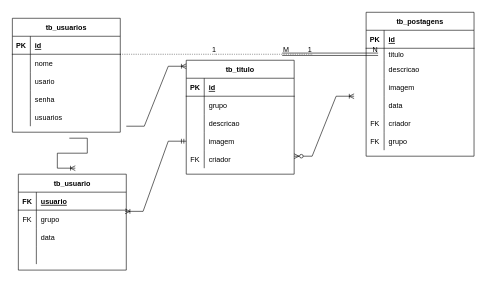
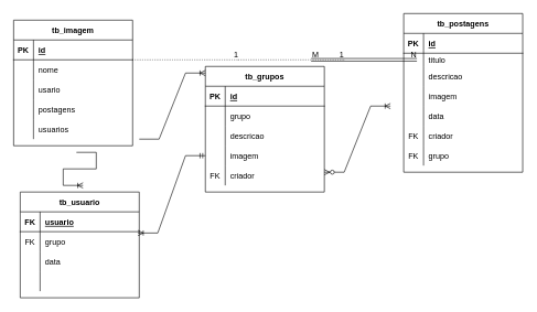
  <mxCell id="0" />
  <mxCell id="1" parent="0" />
- <mxCell id="2" value="tb_usuarios" style="shape=table;startSize=30;container=1;collapsible=1;childLayout=tableLayout;fixedRows=1;rowLines=0;fontStyle=1;align=center;resizeLast=1;" vertex="1" parent="1"><mxGeometry x="20" y="30" width="180" height="190" as="geometry" /></mxCell>
+ <mxCell id="2" value="tb_imagem" style="shape=table;startSize=30;container=1;collapsible=1;childLayout=tableLayout;fixedRows=1;rowLines=0;fontStyle=1;align=center;resizeLast=1;" vertex="1" parent="1"><mxGeometry x="20" y="30" width="180" height="190" as="geometry" /></mxCell>
  <mxCell id="3" value="" style="shape=tableRow;horizontal=0;startSize=0;swimlaneHead=0;swimlaneBody=0;fillColor=none;collapsible=0;dropTarget=0;points=[[0,0.5],[1,0.5]];portConstraint=eastwest;top=0;left=0;right=0;bottom=1;" vertex="1" parent="2"><mxGeometry y="30" width="180" height="30" as="geometry" /></mxCell>
  <mxCell id="4" value="PK" style="shape=partialRectangle;connectable=0;fillColor=none;top=0;left=0;bottom=0;right=0;fontStyle=1;overflow=hidden;" vertex="1" parent="3"><mxGeometry width="30" height="30" as="geometry"><mxRectangle width="30" height="30" as="alternateBounds" /></mxGeometry></mxCell>
  <mxCell id="5" value="id" style="shape=partialRectangle;connectable=0;fillColor=none;top=0;left=0;bottom=0;right=0;align=left;spacingLeft=6;fontStyle=5;overflow=hidden;" vertex="1" parent="3"><mxGeometry x="30" width="150" height="30" as="geometry"><mxRectangle width="150" height="30" as="alternateBounds" /></mxGeometry></mxCell>
  <mxCell id="6" value="" style="shape=tableRow;horizontal=0;startSize=0;swimlaneHead=0;swimlaneBody=0;fillColor=none;collapsible=0;dropTarget=0;points=[[0,0.5],[1,0.5]];portConstraint=eastwest;top=0;left=0;right=0;bottom=0;" vertex="1" parent="2"><mxGeometry y="60" width="180" height="30" as="geometry" /></mxCell>
  <mxCell id="7" value="" style="shape=partialRectangle;connectable=0;fillColor=none;top=0;left=0;bottom=0;right=0;editable=1;overflow=hidden;" vertex="1" parent="6"><mxGeometry width="30" height="30" as="geometry"><mxRectangle width="30" height="30" as="alternateBounds" /></mxGeometry></mxCell>
  <mxCell id="8" value="nome" style="shape=partialRectangle;connectable=0;fillColor=none;top=0;left=0;bottom=0;right=0;align=left;spacingLeft=6;overflow=hidden;" vertex="1" parent="6"><mxGeometry x="30" width="150" height="30" as="geometry"><mxRectangle width="150" height="30" as="alternateBounds" /></mxGeometry></mxCell>
  <mxCell id="9" value="" style="shape=tableRow;horizontal=0;startSize=0;swimlaneHead=0;swimlaneBody=0;fillColor=none;collapsible=0;dropTarget=0;points=[[0,0.5],[1,0.5]];portConstraint=eastwest;top=0;left=0;right=0;bottom=0;" vertex="1" parent="2"><mxGeometry y="90" width="180" height="30" as="geometry" /></mxCell>
  <mxCell id="10" value="" style="shape=partialRectangle;connectable=0;fillColor=none;top=0;left=0;bottom=0;right=0;editable=1;overflow=hidden;" vertex="1" parent="9"><mxGeometry width="30" height="30" as="geometry"><mxRectangle width="30" height="30" as="alternateBounds" /></mxGeometry></mxCell>
  <mxCell id="11" value="usario" style="shape=partialRectangle;connectable=0;fillColor=none;top=0;left=0;bottom=0;right=0;align=left;spacingLeft=6;overflow=hidden;" vertex="1" parent="9"><mxGeometry x="30" width="150" height="30" as="geometry"><mxRectangle width="150" height="30" as="alternateBounds" /></mxGeometry></mxCell>
  <mxCell id="12" value="" style="shape=tableRow;horizontal=0;startSize=0;swimlaneHead=0;swimlaneBody=0;fillColor=none;collapsible=0;dropTarget=0;points=[[0,0.5],[1,0.5]];portConstraint=eastwest;top=0;left=0;right=0;bottom=0;" vertex="1" parent="2"><mxGeometry y="120" width="180" height="30" as="geometry" /></mxCell>
  <mxCell id="13" value="" style="shape=partialRectangle;connectable=0;fillColor=none;top=0;left=0;bottom=0;right=0;editable=1;overflow=hidden;" vertex="1" parent="12"><mxGeometry width="30" height="30" as="geometry"><mxRectangle width="30" height="30" as="alternateBounds" /></mxGeometry></mxCell>
- <mxCell id="14" value="senha" style="shape=partialRectangle;connectable=0;fillColor=none;top=0;left=0;bottom=0;right=0;align=left;spacingLeft=6;overflow=hidden;" vertex="1" parent="12"><mxGeometry x="30" width="150" height="30" as="geometry"><mxRectangle width="150" height="30" as="alternateBounds" /></mxGeometry></mxCell>
+ <mxCell id="14" value="postagens" style="shape=partialRectangle;connectable=0;fillColor=none;top=0;left=0;bottom=0;right=0;align=left;spacingLeft=6;overflow=hidden;" vertex="1" parent="12"><mxGeometry x="30" width="150" height="30" as="geometry"><mxRectangle width="150" height="30" as="alternateBounds" /></mxGeometry></mxCell>
  <mxCell id="15" value="" style="shape=tableRow;horizontal=0;startSize=0;swimlaneHead=0;swimlaneBody=0;fillColor=none;collapsible=0;dropTarget=0;points=[[0,0.5],[1,0.5]];portConstraint=eastwest;top=0;left=0;right=0;bottom=0;" vertex="1" parent="2"><mxGeometry y="150" width="180" height="30" as="geometry" /></mxCell>
  <mxCell id="16" value="" style="shape=partialRectangle;connectable=0;fillColor=none;top=0;left=0;bottom=0;right=0;editable=1;overflow=hidden;" vertex="1" parent="15"><mxGeometry width="30" height="30" as="geometry"><mxRectangle width="30" height="30" as="alternateBounds" /></mxGeometry></mxCell>
  <mxCell id="17" value="usuarios" style="shape=partialRectangle;connectable=0;fillColor=none;top=0;left=0;bottom=0;right=0;align=left;spacingLeft=6;overflow=hidden;" vertex="1" parent="15"><mxGeometry x="30" width="150" height="30" as="geometry"><mxRectangle width="150" height="30" as="alternateBounds" /></mxGeometry></mxCell>
  <mxCell id="18" value="tb_usuario" style="shape=table;startSize=30;container=1;collapsible=1;childLayout=tableLayout;fixedRows=1;rowLines=0;fontStyle=1;align=center;resizeLast=1;" vertex="1" parent="1"><mxGeometry x="30" y="290" width="180" height="160" as="geometry" /></mxCell>
  <mxCell id="19" value="" style="shape=tableRow;horizontal=0;startSize=0;swimlaneHead=0;swimlaneBody=0;fillColor=none;collapsible=0;dropTarget=0;points=[[0,0.5],[1,0.5]];portConstraint=eastwest;top=0;left=0;right=0;bottom=1;" vertex="1" parent="18"><mxGeometry y="30" width="180" height="30" as="geometry" /></mxCell>
  <mxCell id="20" value="FK" style="shape=partialRectangle;connectable=0;fillColor=none;top=0;left=0;bottom=0;right=0;fontStyle=1;overflow=hidden;" vertex="1" parent="19"><mxGeometry width="30" height="30" as="geometry"><mxRectangle width="30" height="30" as="alternateBounds" /></mxGeometry></mxCell>
  <mxCell id="21" value="usuario" style="shape=partialRectangle;connectable=0;fillColor=none;top=0;left=0;bottom=0;right=0;align=left;spacingLeft=6;fontStyle=5;overflow=hidden;" vertex="1" parent="19"><mxGeometry x="30" width="150" height="30" as="geometry"><mxRectangle width="150" height="30" as="alternateBounds" /></mxGeometry></mxCell>
  <mxCell id="22" value="" style="shape=tableRow;horizontal=0;startSize=0;swimlaneHead=0;swimlaneBody=0;fillColor=none;collapsible=0;dropTarget=0;points=[[0,0.5],[1,0.5]];portConstraint=eastwest;top=0;left=0;right=0;bottom=0;" vertex="1" parent="18"><mxGeometry y="60" width="180" height="30" as="geometry" /></mxCell>
  <mxCell id="23" value="FK" style="shape=partialRectangle;connectable=0;fillColor=none;top=0;left=0;bottom=0;right=0;editable=1;overflow=hidden;" vertex="1" parent="22"><mxGeometry width="30" height="30" as="geometry"><mxRectangle width="30" height="30" as="alternateBounds" /></mxGeometry></mxCell>
  <mxCell id="24" value="grupo" style="shape=partialRectangle;connectable=0;fillColor=none;top=0;left=0;bottom=0;right=0;align=left;spacingLeft=6;overflow=hidden;" vertex="1" parent="22"><mxGeometry x="30" width="150" height="30" as="geometry"><mxRectangle width="150" height="30" as="alternateBounds" /></mxGeometry></mxCell>
  <mxCell id="25" value="" style="shape=tableRow;horizontal=0;startSize=0;swimlaneHead=0;swimlaneBody=0;fillColor=none;collapsible=0;dropTarget=0;points=[[0,0.5],[1,0.5]];portConstraint=eastwest;top=0;left=0;right=0;bottom=0;" vertex="1" parent="18"><mxGeometry y="90" width="180" height="30" as="geometry" /></mxCell>
  <mxCell id="26" value="" style="shape=partialRectangle;connectable=0;fillColor=none;top=0;left=0;bottom=0;right=0;editable=1;overflow=hidden;" vertex="1" parent="25"><mxGeometry width="30" height="30" as="geometry"><mxRectangle width="30" height="30" as="alternateBounds" /></mxGeometry></mxCell>
  <mxCell id="27" value="data" style="shape=partialRectangle;connectable=0;fillColor=none;top=0;left=0;bottom=0;right=0;align=left;spacingLeft=6;overflow=hidden;" vertex="1" parent="25"><mxGeometry x="30" width="150" height="30" as="geometry"><mxRectangle width="150" height="30" as="alternateBounds" /></mxGeometry></mxCell>
  <mxCell id="28" value="" style="shape=tableRow;horizontal=0;startSize=0;swimlaneHead=0;swimlaneBody=0;fillColor=none;collapsible=0;dropTarget=0;points=[[0,0.5],[1,0.5]];portConstraint=eastwest;top=0;left=0;right=0;bottom=0;" vertex="1" parent="18"><mxGeometry y="120" width="180" height="30" as="geometry" /></mxCell>
  <mxCell id="29" value="" style="shape=partialRectangle;connectable=0;fillColor=none;top=0;left=0;bottom=0;right=0;editable=1;overflow=hidden;" vertex="1" parent="28"><mxGeometry width="30" height="30" as="geometry"><mxRectangle width="30" height="30" as="alternateBounds" /></mxGeometry></mxCell>
  <mxCell id="30" value="" style="shape=partialRectangle;connectable=0;fillColor=none;top=0;left=0;bottom=0;right=0;align=left;spacingLeft=6;overflow=hidden;" vertex="1" parent="28"><mxGeometry x="30" width="150" height="30" as="geometry"><mxRectangle width="150" height="30" as="alternateBounds" /></mxGeometry></mxCell>
  <mxCell id="31" value="tb_postagens" style="shape=table;startSize=30;container=1;collapsible=1;childLayout=tableLayout;fixedRows=1;rowLines=0;fontStyle=1;align=center;resizeLast=1;" vertex="1" parent="1"><mxGeometry x="610" y="20" width="180" height="240" as="geometry" /></mxCell>
  <mxCell id="32" value="" style="shape=tableRow;horizontal=0;startSize=0;swimlaneHead=0;swimlaneBody=0;fillColor=none;collapsible=0;dropTarget=0;points=[[0,0.5],[1,0.5]];portConstraint=eastwest;top=0;left=0;right=0;bottom=1;" vertex="1" parent="31"><mxGeometry y="30" width="180" height="30" as="geometry" /></mxCell>
  <mxCell id="33" value="PK" style="shape=partialRectangle;connectable=0;fillColor=none;top=0;left=0;bottom=0;right=0;fontStyle=1;overflow=hidden;" vertex="1" parent="32"><mxGeometry width="30" height="30" as="geometry"><mxRectangle width="30" height="30" as="alternateBounds" /></mxGeometry></mxCell>
  <mxCell id="34" value="id" style="shape=partialRectangle;connectable=0;fillColor=none;top=0;left=0;bottom=0;right=0;align=left;spacingLeft=6;fontStyle=5;overflow=hidden;" vertex="1" parent="32"><mxGeometry x="30" width="150" height="30" as="geometry"><mxRectangle width="150" height="30" as="alternateBounds" /></mxGeometry></mxCell>
  <mxCell id="35" value="" style="shape=tableRow;horizontal=0;startSize=0;swimlaneHead=0;swimlaneBody=0;fillColor=none;collapsible=0;dropTarget=0;points=[[0,0.5],[1,0.5]];portConstraint=eastwest;top=0;left=0;right=0;bottom=0;" vertex="1" parent="31"><mxGeometry y="60" width="180" height="20" as="geometry" /></mxCell>
  <mxCell id="36" value="" style="shape=partialRectangle;connectable=0;fillColor=none;top=0;left=0;bottom=0;right=0;editable=1;overflow=hidden;" vertex="1" parent="35"><mxGeometry width="30" height="20" as="geometry"><mxRectangle width="30" height="20" as="alternateBounds" /></mxGeometry></mxCell>
  <mxCell id="37" value="titulo" style="shape=partialRectangle;connectable=0;fillColor=none;top=0;left=0;bottom=0;right=0;align=left;spacingLeft=6;overflow=hidden;" vertex="1" parent="35"><mxGeometry x="30" width="150" height="20" as="geometry"><mxRectangle width="150" height="20" as="alternateBounds" /></mxGeometry></mxCell>
  <mxCell id="38" value="" style="shape=tableRow;horizontal=0;startSize=0;swimlaneHead=0;swimlaneBody=0;fillColor=none;collapsible=0;dropTarget=0;points=[[0,0.5],[1,0.5]];portConstraint=eastwest;top=0;left=0;right=0;bottom=0;" vertex="1" parent="31"><mxGeometry y="80" width="180" height="30" as="geometry" /></mxCell>
  <mxCell id="39" value="" style="shape=partialRectangle;connectable=0;fillColor=none;top=0;left=0;bottom=0;right=0;editable=1;overflow=hidden;" vertex="1" parent="38"><mxGeometry width="30" height="30" as="geometry"><mxRectangle width="30" height="30" as="alternateBounds" /></mxGeometry></mxCell>
  <mxCell id="40" value="descricao" style="shape=partialRectangle;connectable=0;fillColor=none;top=0;left=0;bottom=0;right=0;align=left;spacingLeft=6;overflow=hidden;" vertex="1" parent="38"><mxGeometry x="30" width="150" height="30" as="geometry"><mxRectangle width="150" height="30" as="alternateBounds" /></mxGeometry></mxCell>
  <mxCell id="41" value="" style="shape=tableRow;horizontal=0;startSize=0;swimlaneHead=0;swimlaneBody=0;fillColor=none;collapsible=0;dropTarget=0;points=[[0,0.5],[1,0.5]];portConstraint=eastwest;top=0;left=0;right=0;bottom=0;" vertex="1" parent="31"><mxGeometry y="110" width="180" height="30" as="geometry" /></mxCell>
  <mxCell id="42" value="" style="shape=partialRectangle;connectable=0;fillColor=none;top=0;left=0;bottom=0;right=0;editable=1;overflow=hidden;" vertex="1" parent="41"><mxGeometry width="30" height="30" as="geometry"><mxRectangle width="30" height="30" as="alternateBounds" /></mxGeometry></mxCell>
  <mxCell id="43" value="imagem" style="shape=partialRectangle;connectable=0;fillColor=none;top=0;left=0;bottom=0;right=0;align=left;spacingLeft=6;overflow=hidden;" vertex="1" parent="41"><mxGeometry x="30" width="150" height="30" as="geometry"><mxRectangle width="150" height="30" as="alternateBounds" /></mxGeometry></mxCell>
  <mxCell id="44" value="" style="shape=tableRow;horizontal=0;startSize=0;swimlaneHead=0;swimlaneBody=0;fillColor=none;collapsible=0;dropTarget=0;points=[[0,0.5],[1,0.5]];portConstraint=eastwest;top=0;left=0;right=0;bottom=0;" vertex="1" parent="31"><mxGeometry y="140" width="180" height="30" as="geometry" /></mxCell>
  <mxCell id="45" value="" style="shape=partialRectangle;connectable=0;fillColor=none;top=0;left=0;bottom=0;right=0;editable=1;overflow=hidden;" vertex="1" parent="44"><mxGeometry width="30" height="30" as="geometry"><mxRectangle width="30" height="30" as="alternateBounds" /></mxGeometry></mxCell>
  <mxCell id="46" value="data" style="shape=partialRectangle;connectable=0;fillColor=none;top=0;left=0;bottom=0;right=0;align=left;spacingLeft=6;overflow=hidden;" vertex="1" parent="44"><mxGeometry x="30" width="150" height="30" as="geometry"><mxRectangle width="150" height="30" as="alternateBounds" /></mxGeometry></mxCell>
  <mxCell id="47" value="" style="shape=tableRow;horizontal=0;startSize=0;swimlaneHead=0;swimlaneBody=0;fillColor=none;collapsible=0;dropTarget=0;points=[[0,0.5],[1,0.5]];portConstraint=eastwest;top=0;left=0;right=0;bottom=0;" vertex="1" parent="31"><mxGeometry y="170" width="180" height="30" as="geometry" /></mxCell>
  <mxCell id="48" value="FK" style="shape=partialRectangle;connectable=0;fillColor=none;top=0;left=0;bottom=0;right=0;editable=1;overflow=hidden;" vertex="1" parent="47"><mxGeometry width="30" height="30" as="geometry"><mxRectangle width="30" height="30" as="alternateBounds" /></mxGeometry></mxCell>
  <mxCell id="49" value="criador" style="shape=partialRectangle;connectable=0;fillColor=none;top=0;left=0;bottom=0;right=0;align=left;spacingLeft=6;overflow=hidden;" vertex="1" parent="47"><mxGeometry x="30" width="150" height="30" as="geometry"><mxRectangle width="150" height="30" as="alternateBounds" /></mxGeometry></mxCell>
  <mxCell id="50" value="" style="shape=tableRow;horizontal=0;startSize=0;swimlaneHead=0;swimlaneBody=0;fillColor=none;collapsible=0;dropTarget=0;points=[[0,0.5],[1,0.5]];portConstraint=eastwest;top=0;left=0;right=0;bottom=0;" vertex="1" parent="31"><mxGeometry y="200" width="180" height="30" as="geometry" /></mxCell>
  <mxCell id="51" value="FK" style="shape=partialRectangle;connectable=0;fillColor=none;top=0;left=0;bottom=0;right=0;editable=1;overflow=hidden;" vertex="1" parent="50"><mxGeometry width="30" height="30" as="geometry"><mxRectangle width="30" height="30" as="alternateBounds" /></mxGeometry></mxCell>
  <mxCell id="52" value="grupo" style="shape=partialRectangle;connectable=0;fillColor=none;top=0;left=0;bottom=0;right=0;align=left;spacingLeft=6;overflow=hidden;" vertex="1" parent="50"><mxGeometry x="30" width="150" height="30" as="geometry"><mxRectangle width="150" height="30" as="alternateBounds" /></mxGeometry></mxCell>
  <mxCell id="53" value="" style="endArrow=none;html=1;rounded=0;dashed=1;dashPattern=1 2;" edge="1" parent="1"><mxGeometry relative="1" as="geometry"><mxPoint x="200" y="90" as="sourcePoint" /><mxPoint x="360" y="90" as="targetPoint" /></mxGeometry></mxCell>
  <mxCell id="54" value="1" style="resizable=0;html=1;align=right;verticalAlign=bottom;" connectable="0" vertex="1" parent="53"><mxGeometry x="1" relative="1" as="geometry" /></mxCell>
  <mxCell id="55" value="" style="endArrow=none;html=1;rounded=0;dashed=1;dashPattern=1 2;" edge="1" parent="1"><mxGeometry relative="1" as="geometry"><mxPoint x="360" y="90" as="sourcePoint" /><mxPoint x="520" y="90" as="targetPoint" /></mxGeometry></mxCell>
  <mxCell id="56" value="1" style="resizable=0;html=1;align=right;verticalAlign=bottom;" connectable="0" vertex="1" parent="55"><mxGeometry x="1" relative="1" as="geometry" /></mxCell>
  <mxCell id="57" value="" style="shape=link;html=1;rounded=0;" edge="1" parent="1"><mxGeometry relative="1" as="geometry"><mxPoint x="470" y="90" as="sourcePoint" /><mxPoint x="630" y="90" as="targetPoint" /></mxGeometry></mxCell>
  <mxCell id="58" value="M" style="resizable=0;html=1;align=left;verticalAlign=bottom;" connectable="0" vertex="1" parent="57"><mxGeometry x="-1" relative="1" as="geometry" /></mxCell>
  <mxCell id="59" value="N" style="resizable=0;html=1;align=right;verticalAlign=bottom;" connectable="0" vertex="1" parent="57"><mxGeometry x="1" relative="1" as="geometry" /></mxCell>
- <mxCell id="60" value="tb_titulo" style="shape=table;startSize=30;container=1;collapsible=1;childLayout=tableLayout;fixedRows=1;rowLines=0;fontStyle=1;align=center;resizeLast=1;" vertex="1" parent="1"><mxGeometry x="310" y="100" width="180" height="190" as="geometry" /></mxCell>
+ <mxCell id="60" value="tb_grupos" style="shape=table;startSize=30;container=1;collapsible=1;childLayout=tableLayout;fixedRows=1;rowLines=0;fontStyle=1;align=center;resizeLast=1;" vertex="1" parent="1"><mxGeometry x="310" y="100" width="180" height="190" as="geometry" /></mxCell>
  <mxCell id="61" value="" style="shape=tableRow;horizontal=0;startSize=0;swimlaneHead=0;swimlaneBody=0;fillColor=none;collapsible=0;dropTarget=0;points=[[0,0.5],[1,0.5]];portConstraint=eastwest;top=0;left=0;right=0;bottom=1;" vertex="1" parent="60"><mxGeometry y="30" width="180" height="30" as="geometry" /></mxCell>
  <mxCell id="62" value="PK" style="shape=partialRectangle;connectable=0;fillColor=none;top=0;left=0;bottom=0;right=0;fontStyle=1;overflow=hidden;" vertex="1" parent="61"><mxGeometry width="30" height="30" as="geometry"><mxRectangle width="30" height="30" as="alternateBounds" /></mxGeometry></mxCell>
  <mxCell id="63" value="id" style="shape=partialRectangle;connectable=0;fillColor=none;top=0;left=0;bottom=0;right=0;align=left;spacingLeft=6;fontStyle=5;overflow=hidden;" vertex="1" parent="61"><mxGeometry x="30" width="150" height="30" as="geometry"><mxRectangle width="150" height="30" as="alternateBounds" /></mxGeometry></mxCell>
  <mxCell id="64" value="" style="shape=tableRow;horizontal=0;startSize=0;swimlaneHead=0;swimlaneBody=0;fillColor=none;collapsible=0;dropTarget=0;points=[[0,0.5],[1,0.5]];portConstraint=eastwest;top=0;left=0;right=0;bottom=0;" vertex="1" parent="60"><mxGeometry y="60" width="180" height="30" as="geometry" /></mxCell>
  <mxCell id="65" value="" style="shape=partialRectangle;connectable=0;fillColor=none;top=0;left=0;bottom=0;right=0;editable=1;overflow=hidden;" vertex="1" parent="64"><mxGeometry width="30" height="30" as="geometry"><mxRectangle width="30" height="30" as="alternateBounds" /></mxGeometry></mxCell>
  <mxCell id="66" value="grupo" style="shape=partialRectangle;connectable=0;fillColor=none;top=0;left=0;bottom=0;right=0;align=left;spacingLeft=6;overflow=hidden;" vertex="1" parent="64"><mxGeometry x="30" width="150" height="30" as="geometry"><mxRectangle width="150" height="30" as="alternateBounds" /></mxGeometry></mxCell>
  <mxCell id="67" value="" style="shape=tableRow;horizontal=0;startSize=0;swimlaneHead=0;swimlaneBody=0;fillColor=none;collapsible=0;dropTarget=0;points=[[0,0.5],[1,0.5]];portConstraint=eastwest;top=0;left=0;right=0;bottom=0;" vertex="1" parent="60"><mxGeometry y="90" width="180" height="30" as="geometry" /></mxCell>
  <mxCell id="68" value="" style="shape=partialRectangle;connectable=0;fillColor=none;top=0;left=0;bottom=0;right=0;editable=1;overflow=hidden;" vertex="1" parent="67"><mxGeometry width="30" height="30" as="geometry"><mxRectangle width="30" height="30" as="alternateBounds" /></mxGeometry></mxCell>
  <mxCell id="69" value="descricao" style="shape=partialRectangle;connectable=0;fillColor=none;top=0;left=0;bottom=0;right=0;align=left;spacingLeft=6;overflow=hidden;" vertex="1" parent="67"><mxGeometry x="30" width="150" height="30" as="geometry"><mxRectangle width="150" height="30" as="alternateBounds" /></mxGeometry></mxCell>
  <mxCell id="70" value="" style="shape=tableRow;horizontal=0;startSize=0;swimlaneHead=0;swimlaneBody=0;fillColor=none;collapsible=0;dropTarget=0;points=[[0,0.5],[1,0.5]];portConstraint=eastwest;top=0;left=0;right=0;bottom=0;" vertex="1" parent="60"><mxGeometry y="120" width="180" height="30" as="geometry" /></mxCell>
  <mxCell id="71" value="" style="shape=partialRectangle;connectable=0;fillColor=none;top=0;left=0;bottom=0;right=0;editable=1;overflow=hidden;" vertex="1" parent="70"><mxGeometry width="30" height="30" as="geometry"><mxRectangle width="30" height="30" as="alternateBounds" /></mxGeometry></mxCell>
  <mxCell id="72" value="imagem" style="shape=partialRectangle;connectable=0;fillColor=none;top=0;left=0;bottom=0;right=0;align=left;spacingLeft=6;overflow=hidden;" vertex="1" parent="70"><mxGeometry x="30" width="150" height="30" as="geometry"><mxRectangle width="150" height="30" as="alternateBounds" /></mxGeometry></mxCell>
  <mxCell id="73" value="" style="shape=tableRow;horizontal=0;startSize=0;swimlaneHead=0;swimlaneBody=0;fillColor=none;collapsible=0;dropTarget=0;points=[[0,0.5],[1,0.5]];portConstraint=eastwest;top=0;left=0;right=0;bottom=0;" vertex="1" parent="60"><mxGeometry y="150" width="180" height="30" as="geometry" /></mxCell>
  <mxCell id="74" value="FK" style="shape=partialRectangle;connectable=0;fillColor=none;top=0;left=0;bottom=0;right=0;editable=1;overflow=hidden;" vertex="1" parent="73"><mxGeometry width="30" height="30" as="geometry"><mxRectangle width="30" height="30" as="alternateBounds" /></mxGeometry></mxCell>
  <mxCell id="75" value="criador" style="shape=partialRectangle;connectable=0;fillColor=none;top=0;left=0;bottom=0;right=0;align=left;spacingLeft=6;overflow=hidden;" vertex="1" parent="73"><mxGeometry x="30" width="150" height="30" as="geometry"><mxRectangle width="150" height="30" as="alternateBounds" /></mxGeometry></mxCell>
  <mxCell id="76" value="" style="edgeStyle=entityRelationEdgeStyle;fontSize=12;html=1;endArrow=ERoneToMany;rounded=0;" edge="1" parent="1"><mxGeometry width="100" height="100" relative="1" as="geometry"><mxPoint x="210" y="210" as="sourcePoint" /><mxPoint x="310" y="110" as="targetPoint" /></mxGeometry></mxCell>
  <mxCell id="77" value="" style="edgeStyle=entityRelationEdgeStyle;fontSize=12;html=1;endArrow=ERoneToMany;rounded=0;" edge="1" parent="1"><mxGeometry width="100" height="100" relative="1" as="geometry"><mxPoint x="115" y="230" as="sourcePoint" /><mxPoint x="125" y="280" as="targetPoint" /></mxGeometry></mxCell>
  <mxCell id="78" value="" style="edgeStyle=entityRelationEdgeStyle;fontSize=12;html=1;endArrow=ERoneToMany;startArrow=ERmandOne;rounded=0;entryX=0.989;entryY=0.067;entryDx=0;entryDy=0;entryPerimeter=0;exitX=0;exitY=0.5;exitDx=0;exitDy=0;" edge="1" parent="1" source="70" target="22"><mxGeometry width="100" height="100" relative="1" as="geometry"><mxPoint x="210" y="340" as="sourcePoint" /><mxPoint x="310" y="240" as="targetPoint" /></mxGeometry></mxCell>
  <mxCell id="79" value="" style="edgeStyle=entityRelationEdgeStyle;fontSize=12;html=1;endArrow=ERoneToMany;startArrow=ERzeroToMany;rounded=0;" edge="1" parent="1"><mxGeometry width="100" height="100" relative="1" as="geometry"><mxPoint x="490" y="260" as="sourcePoint" /><mxPoint x="590" y="160" as="targetPoint" /></mxGeometry></mxCell>
